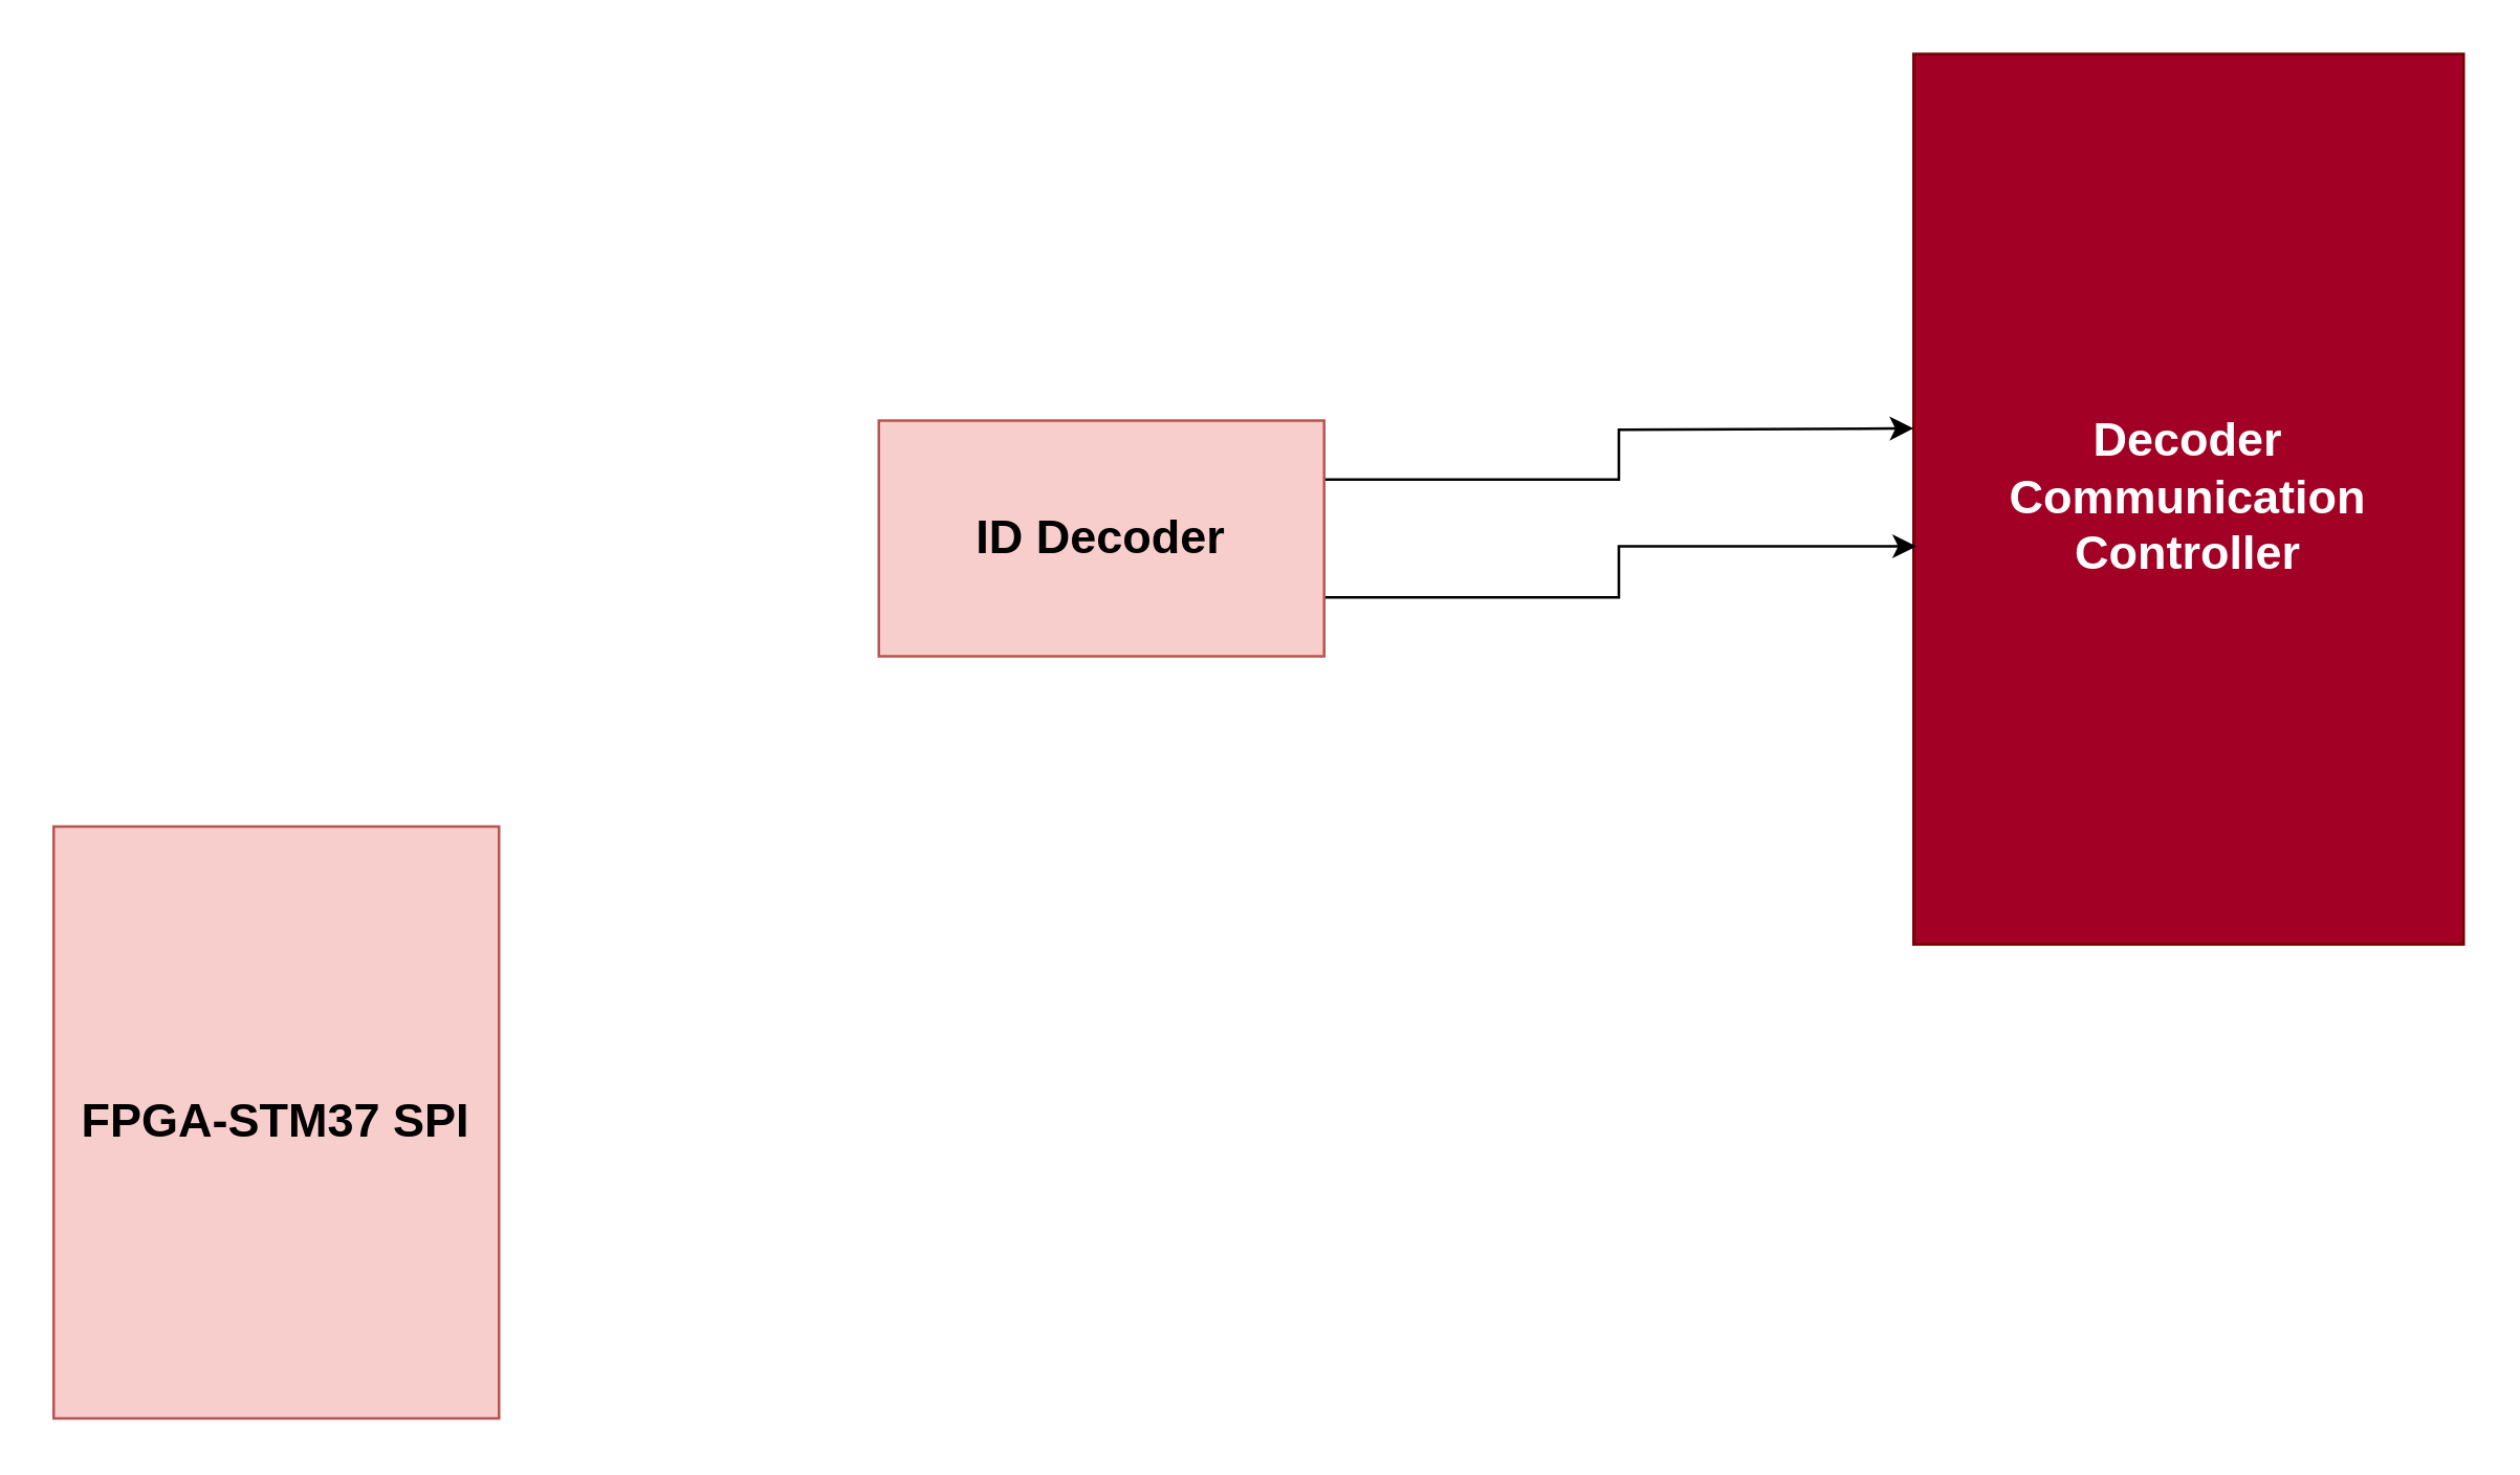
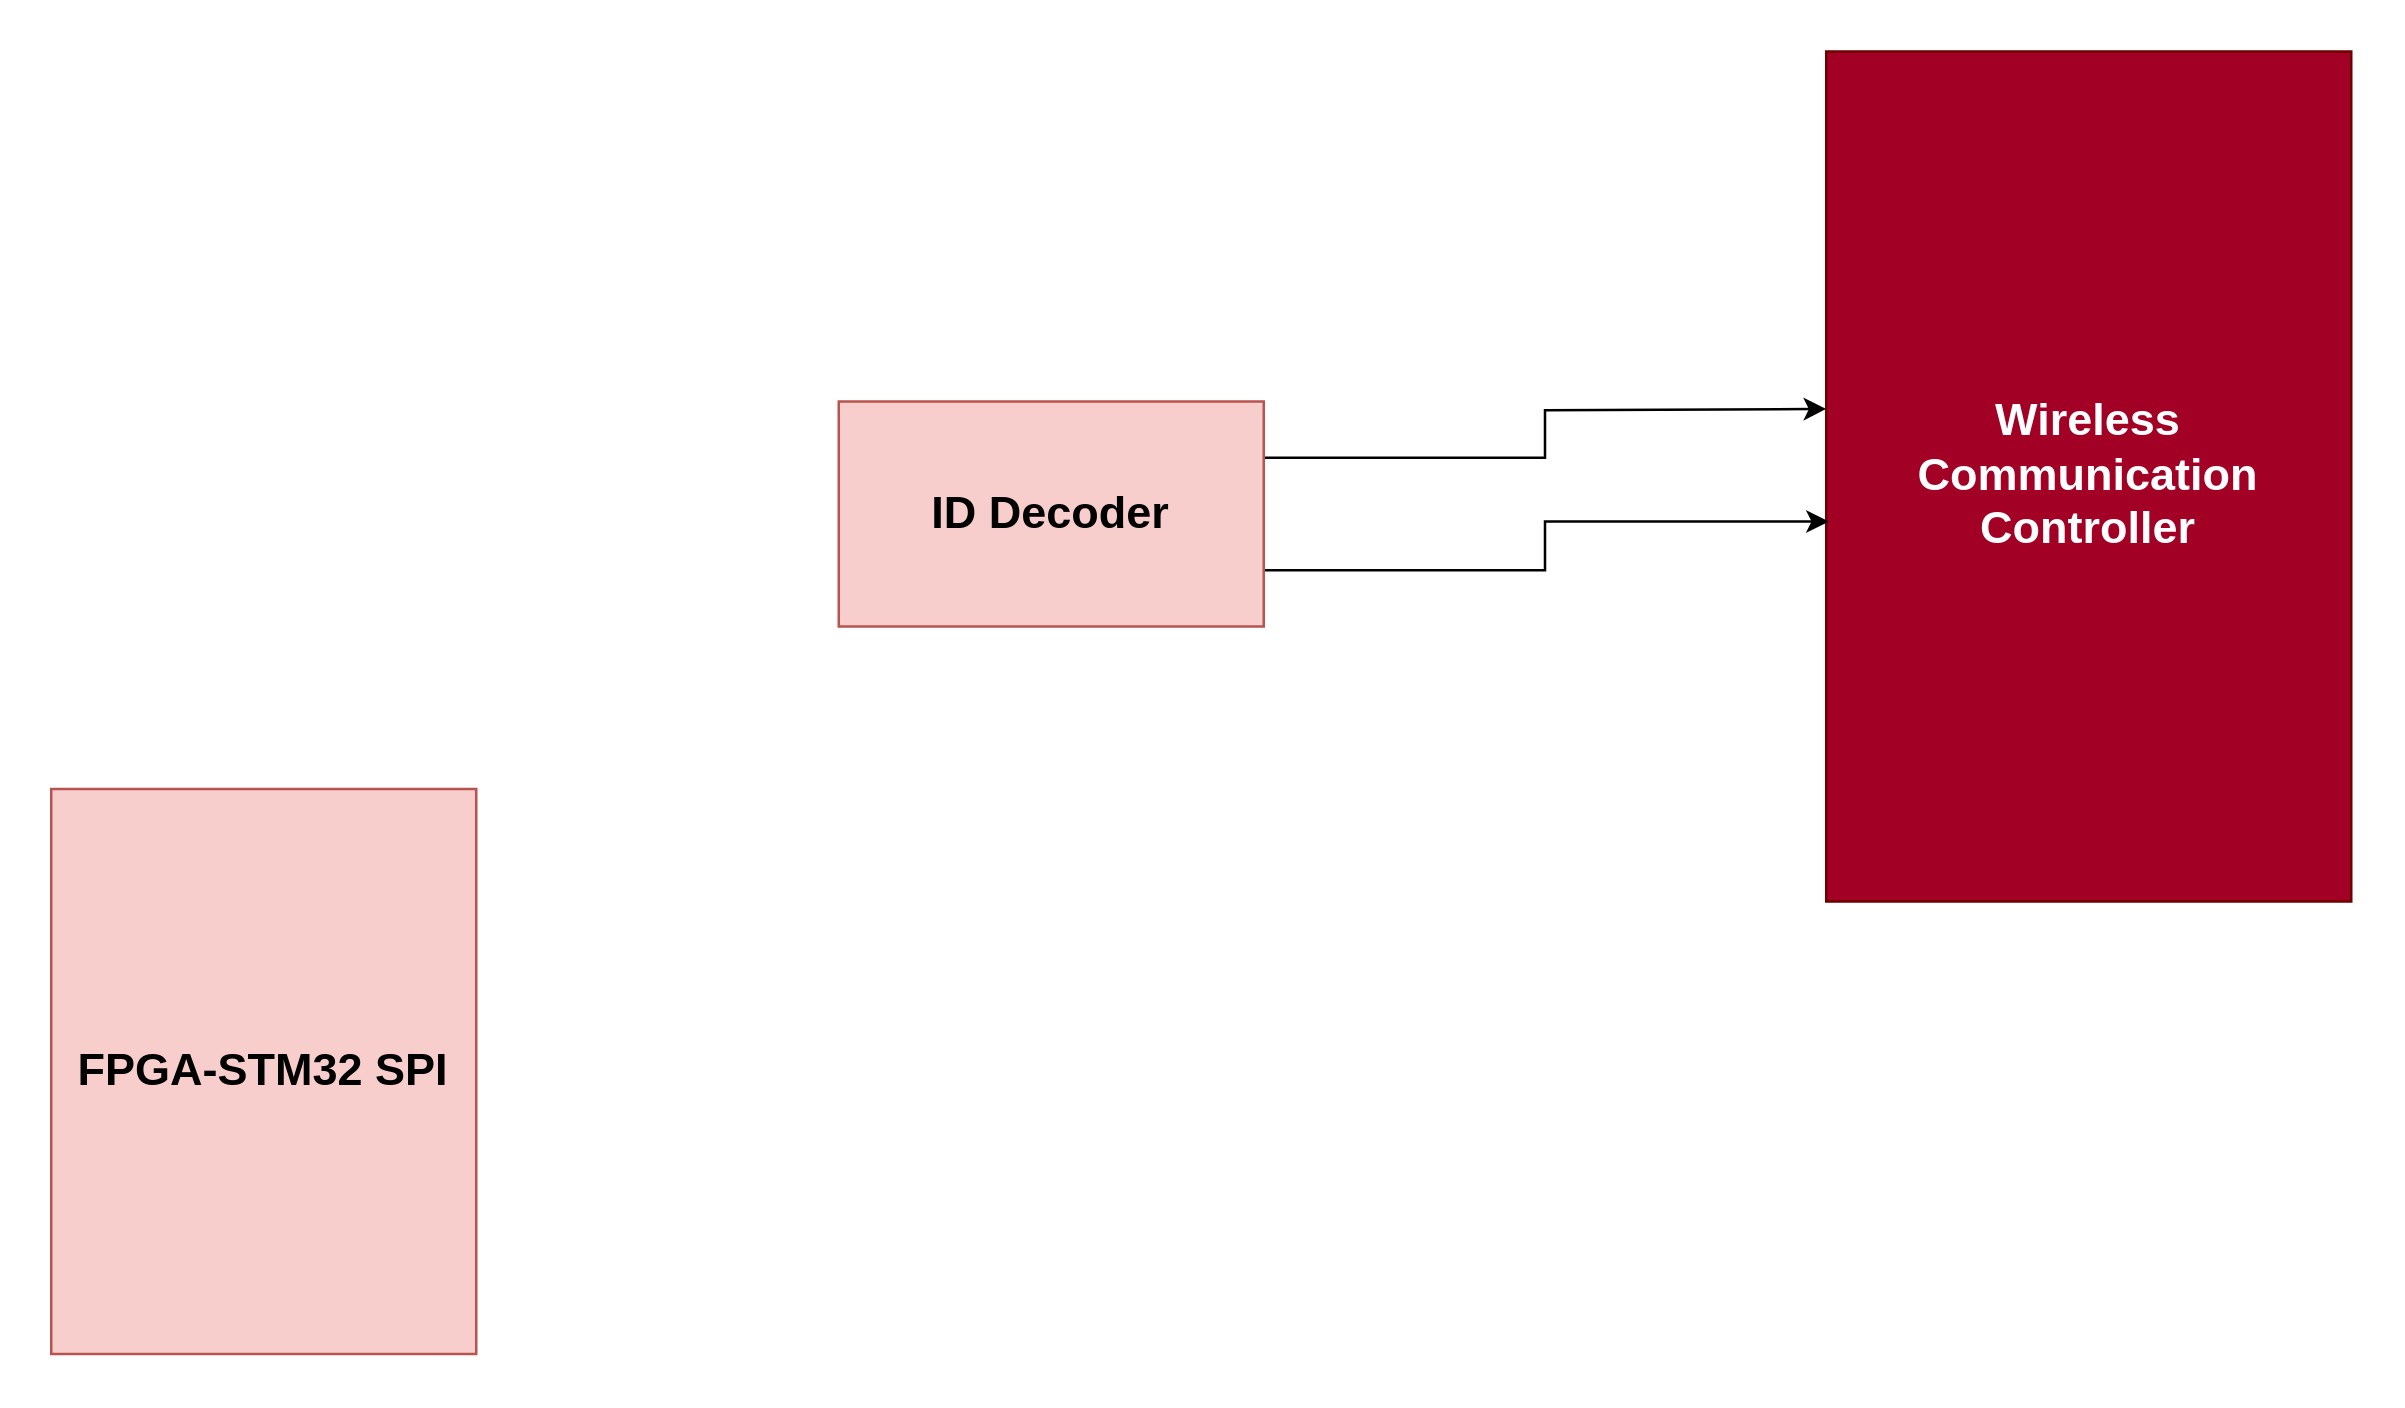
  <mxCell id="0" />
  <mxCell id="1" parent="0" />
- <mxCell id="2" value="&lt;font style=&quot;font-size: 18px&quot;&gt;&lt;b&gt;Decoder Communication Controller&lt;/b&gt;&lt;/font&gt;" style="rounded=0;whiteSpace=wrap;html=1;fillColor=#a20025;strokeColor=#6F0000;fontColor=#ffffff;" vertex="1" parent="1"><mxGeometry x="730" y="20" width="210" height="340" as="geometry" /></mxCell>
+ <mxCell id="2" value="&lt;font style=&quot;font-size: 18px&quot;&gt;&lt;b&gt;Wireless Communication Controller&lt;/b&gt;&lt;/font&gt;" style="rounded=0;whiteSpace=wrap;html=1;fillColor=#a20025;strokeColor=#6F0000;fontColor=#ffffff;" vertex="1" parent="1"><mxGeometry x="730" y="20" width="210" height="340" as="geometry" /></mxCell>
  <mxCell id="3" style="edgeStyle=orthogonalEdgeStyle;rounded=0;orthogonalLoop=1;jettySize=auto;html=1;exitX=1;exitY=0.75;exitDx=0;exitDy=0;entryX=0.005;entryY=0.553;entryDx=0;entryDy=0;entryPerimeter=0;" edge="1" parent="1" source="5" target="2"><mxGeometry relative="1" as="geometry" /></mxCell>
  <mxCell id="4" style="edgeStyle=orthogonalEdgeStyle;rounded=0;orthogonalLoop=1;jettySize=auto;html=1;exitX=1;exitY=0.25;exitDx=0;exitDy=0;" edge="1" parent="1" source="5"><mxGeometry relative="1" as="geometry"><mxPoint x="730" y="163" as="targetPoint" /></mxGeometry></mxCell>
  <mxCell id="5" value="&lt;font style=&quot;font-size: 18px&quot;&gt;&lt;b&gt;ID Decoder&lt;/b&gt;&lt;/font&gt;" style="rounded=0;whiteSpace=wrap;html=1;fillColor=#f8cecc;strokeColor=#b85450;" vertex="1" parent="1"><mxGeometry x="335" y="160" width="170" height="90" as="geometry" /></mxCell>
- <mxCell id="6" value="&lt;font style=&quot;font-size: 18px&quot;&gt;&lt;b&gt;FPGA-STM37 SPI&lt;/b&gt;&lt;/font&gt;" style="rounded=0;whiteSpace=wrap;html=1;fillColor=#f8cecc;strokeColor=#b85450;" vertex="1" parent="1"><mxGeometry x="20" y="315" width="170" height="226" as="geometry" /></mxCell>
+ <mxCell id="6" value="&lt;font style=&quot;font-size: 18px&quot;&gt;&lt;b&gt;FPGA-STM32 SPI&lt;/b&gt;&lt;/font&gt;" style="rounded=0;whiteSpace=wrap;html=1;fillColor=#f8cecc;strokeColor=#b85450;" vertex="1" parent="1"><mxGeometry x="20" y="315" width="170" height="226" as="geometry" /></mxCell>
